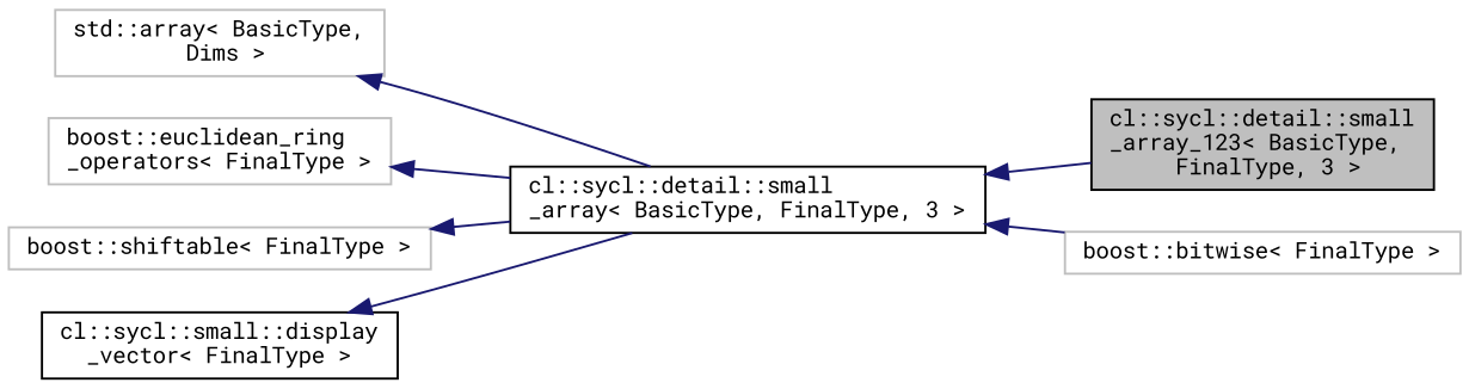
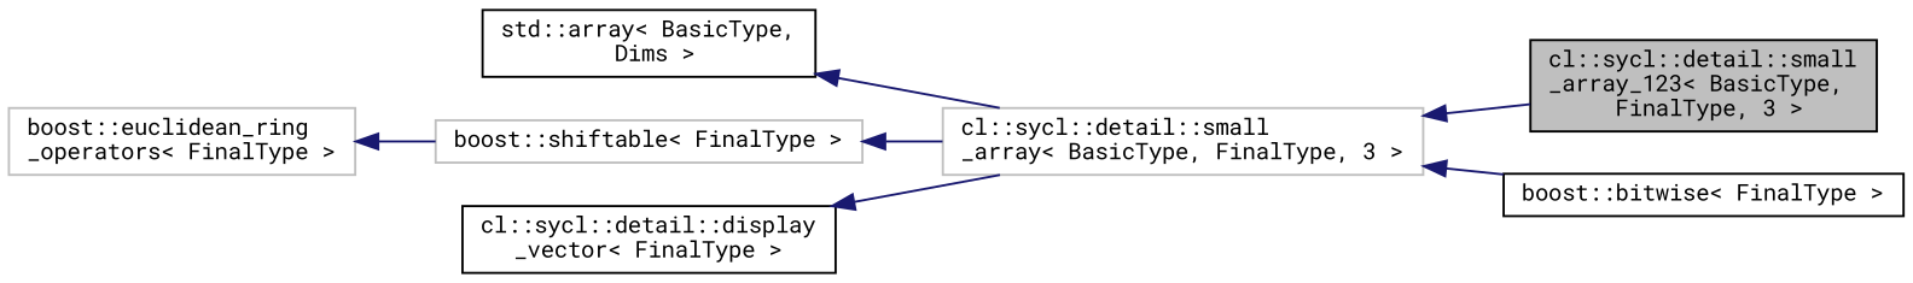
  digraph {
    fontname="Roboto Mono"
    rankdir=LR
    node [color=grey75 fontname="Roboto Mono" fontsize=10 shape=record]
    edge [color=midnightblue dir=back fontname="Roboto Mono" fontsize=10 labelfontname=Helvetica labelfontsize=10 style=solid]
    n1 [color=black fillcolor=grey75 fontcolor=black height=0.2 label="cl::sycl::detail::small\l_array_123\< BasicType,\l FinalType, 3 \>" style=filled width=0.4]
-   n2 [color=black height=0.2 label="cl::sycl::detail::small\l_array\< BasicType, FinalType, 3 \>" width=0.4]
-   n3 [height=0.2 label="boost::bitwise\< FinalType \>" width=0.4]
-   n4 [height=0.2 label="std::array\< BasicType,\l Dims \>" width=0.4]
+   n2 [height=0.2 label="cl::sycl::detail::small\l_array\< BasicType, FinalType, 3 \>" width=0.4]
+   n3 [color=black height=0.2 label="boost::bitwise\< FinalType \>" width=0.4]
+   n4 [color=black height=0.2 label="std::array\< BasicType,\l Dims \>" width=0.4]
    n5 [height=0.2 label="boost::euclidean_ring\l_operators\< FinalType \>" width=0.4]
    n6 [height=0.2 label="boost::shiftable\< FinalType \>" width=0.4]
-   n7 [color=black height=0.2 label="cl::sycl::small::display\l_vector\< FinalType \>" width=0.4]
+   n7 [color=black height=0.2 label="cl::sycl::detail::display\l_vector\< FinalType \>" width=0.4]
    n2 -> n1
    n2 -> n3
    n4 -> n2
-   n5 -> n2
+   n5 -> n6
    n6 -> n2
    n7 -> n2
  }
